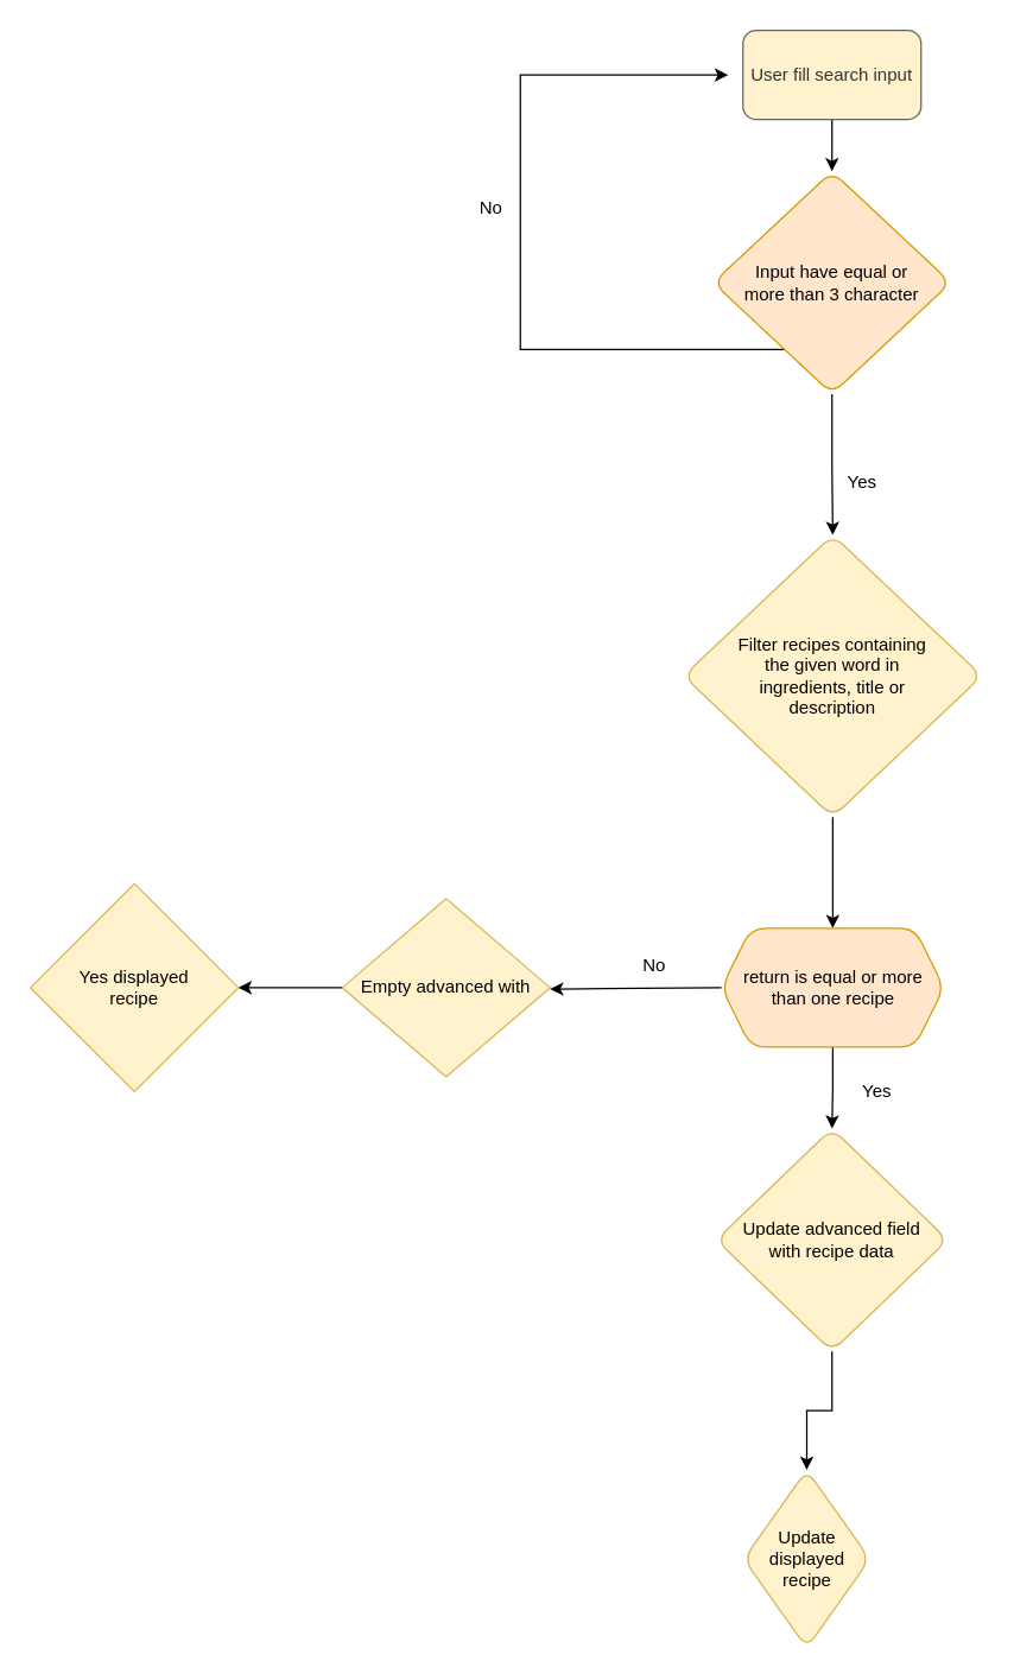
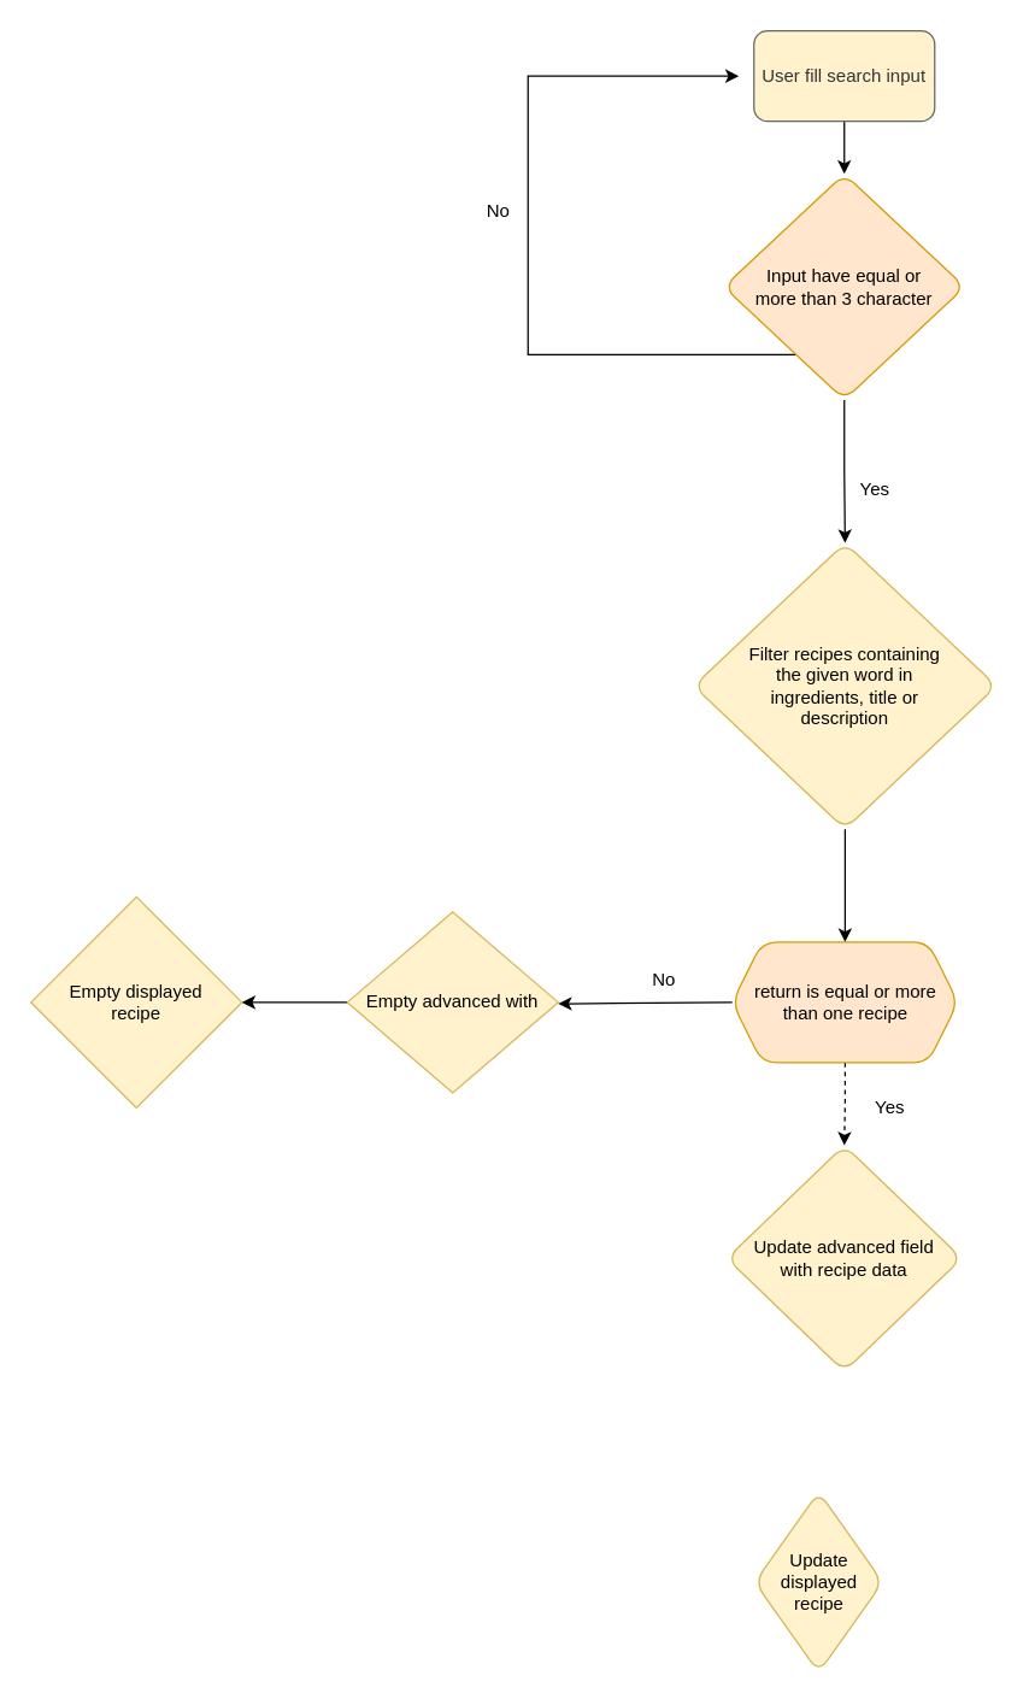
  <mxCell id="0" />
  <mxCell id="1" parent="0" />
  <mxCell id="2" value="" style="edgeStyle=orthogonalEdgeStyle;rounded=0;orthogonalLoop=1;jettySize=auto;html=1;" edge="1" parent="1" source="3" target="6"><mxGeometry relative="1" as="geometry" /></mxCell>
  <mxCell id="3" value="User fill search input" style="rounded=1;whiteSpace=wrap;html=1;fillColor=#fff2cc;fontColor=#333333;strokeColor=#666666;" vertex="1" parent="1"><mxGeometry x="500" y="20" width="120" height="60" as="geometry" /></mxCell>
  <mxCell id="4" style="edgeStyle=orthogonalEdgeStyle;rounded=0;orthogonalLoop=1;jettySize=auto;html=1;" edge="1" parent="1" source="6"><mxGeometry relative="1" as="geometry"><mxPoint x="490" y="50" as="targetPoint" /><Array as="points"><mxPoint x="350" y="235" /><mxPoint x="350" y="50" /></Array></mxGeometry></mxCell>
  <mxCell id="5" value="" style="edgeStyle=orthogonalEdgeStyle;rounded=0;orthogonalLoop=1;jettySize=auto;html=1;" edge="1" parent="1" source="6" target="9"><mxGeometry relative="1" as="geometry" /></mxCell>
  <mxCell id="6" value="Input have equal or &lt;br&gt;more than 3 character" style="rhombus;whiteSpace=wrap;html=1;rounded=1;fillColor=#ffe6cc;strokeColor=#d79b00;" vertex="1" parent="1"><mxGeometry x="480" y="115" width="160" height="150" as="geometry" /></mxCell>
  <mxCell id="7" value="No" style="text;html=1;align=center;verticalAlign=middle;resizable=0;points=[];autosize=1;strokeColor=none;fillColor=none;" vertex="1" parent="1"><mxGeometry x="310" y="125" width="40" height="30" as="geometry" /></mxCell>
  <mxCell id="8" value="" style="edgeStyle=orthogonalEdgeStyle;rounded=0;orthogonalLoop=1;jettySize=auto;html=1;" edge="1" parent="1" source="9" target="12"><mxGeometry relative="1" as="geometry" /></mxCell>
  <mxCell id="9" value="Filter recipes containing&lt;br&gt;the given word in&lt;br&gt;ingredients, title or&lt;br&gt;description" style="rhombus;whiteSpace=wrap;html=1;fillColor=#fff2cc;strokeColor=#d6b656;rounded=1;" vertex="1" parent="1"><mxGeometry x="460" y="360" width="201" height="190" as="geometry" /></mxCell>
  <mxCell id="10" value="Yes" style="text;html=1;align=center;verticalAlign=middle;resizable=0;points=[];autosize=1;strokeColor=none;fillColor=none;" vertex="1" parent="1"><mxGeometry x="560" y="310" width="40" height="30" as="geometry" /></mxCell>
- <mxCell id="11" value="" style="edgeStyle=orthogonalEdgeStyle;rounded=0;orthogonalLoop=1;jettySize=auto;html=1;" edge="1" parent="1" source="12" target="14"><mxGeometry relative="1" as="geometry" /></mxCell>
+ <mxCell id="11" value="" style="edgeStyle=orthogonalEdgeStyle;rounded=0;orthogonalLoop=1;jettySize=auto;html=1;dashed=1;" edge="1" parent="1" source="12" target="14"><mxGeometry relative="1" as="geometry" /></mxCell>
  <mxCell id="12" value="return is equal or more &lt;br&gt;than one recipe" style="shape=hexagon;perimeter=hexagonPerimeter2;whiteSpace=wrap;html=1;fixedSize=1;fillColor=#ffe6cc;strokeColor=#d79b00;rounded=1;" vertex="1" parent="1"><mxGeometry x="485.5" y="625" width="150" height="80" as="geometry" /></mxCell>
- <mxCell id="13" value="" style="edgeStyle=orthogonalEdgeStyle;rounded=0;orthogonalLoop=1;jettySize=auto;html=1;" edge="1" parent="1" source="14" target="16"><mxGeometry relative="1" as="geometry" /></mxCell>
  <mxCell id="14" value="Update advanced field&lt;br&gt;with recipe data" style="rhombus;whiteSpace=wrap;html=1;fillColor=#fff2cc;strokeColor=#d6b656;rounded=1;" vertex="1" parent="1"><mxGeometry x="482" y="760" width="156" height="150" as="geometry" /></mxCell>
  <mxCell id="15" value="Yes" style="text;html=1;align=center;verticalAlign=middle;resizable=0;points=[];autosize=1;strokeColor=none;fillColor=none;" vertex="1" parent="1"><mxGeometry x="570" y="720" width="40" height="30" as="geometry" /></mxCell>
  <mxCell id="16" value="Update displayed recipe" style="rhombus;whiteSpace=wrap;html=1;fillColor=#fff2cc;strokeColor=#d6b656;rounded=1;" vertex="1" parent="1"><mxGeometry x="500.5" y="990" width="85" height="120" as="geometry" /></mxCell>
  <mxCell id="17" value="" style="edgeStyle=orthogonalEdgeStyle;rounded=0;orthogonalLoop=1;jettySize=auto;html=1;" edge="1" parent="1" source="18" target="19"><mxGeometry relative="1" as="geometry" /></mxCell>
  <mxCell id="18" value="Empty advanced with" style="rhombus;whiteSpace=wrap;html=1;fillColor=#fff2cc;strokeColor=#d6b656;" vertex="1" parent="1"><mxGeometry x="230" y="605" width="140" height="120" as="geometry" /></mxCell>
- <mxCell id="19" value="Yes displayed &lt;br&gt;recipe" style="rhombus;whiteSpace=wrap;html=1;fillColor=#fff2cc;strokeColor=#d6b656;" vertex="1" parent="1"><mxGeometry x="20" y="595" width="140" height="140" as="geometry" /></mxCell>
+ <mxCell id="19" value="Empty displayed &lt;br&gt;recipe" style="rhombus;whiteSpace=wrap;html=1;fillColor=#fff2cc;strokeColor=#d6b656;" vertex="1" parent="1"><mxGeometry x="20" y="595" width="140" height="140" as="geometry" /></mxCell>
  <mxCell id="20" value="" style="endArrow=classic;html=1;rounded=0;exitX=0;exitY=0.5;exitDx=0;exitDy=0;entryX=0.25;entryY=1.2;entryDx=0;entryDy=0;entryPerimeter=0;" edge="1" parent="1" source="12"><mxGeometry width="50" height="50" relative="1" as="geometry"><mxPoint x="330" y="630" as="sourcePoint" /><mxPoint x="370" y="666" as="targetPoint" /></mxGeometry></mxCell>
  <mxCell id="21" value="No" style="text;html=1;align=center;verticalAlign=middle;resizable=0;points=[];autosize=1;strokeColor=none;fillColor=none;" vertex="1" parent="1"><mxGeometry x="420" y="635" width="40" height="30" as="geometry" /></mxCell>
